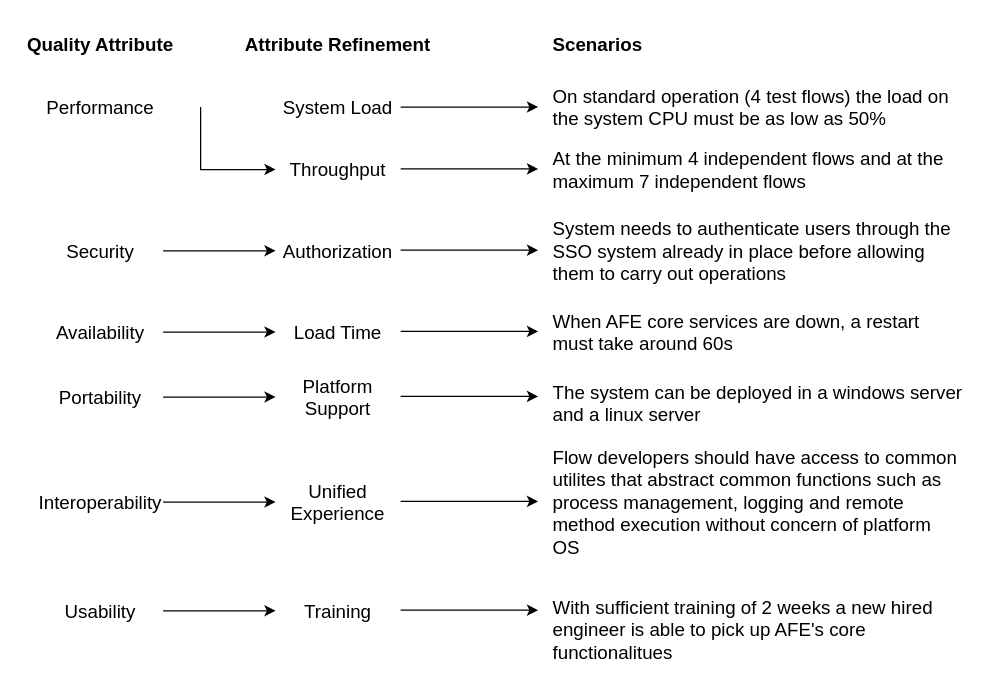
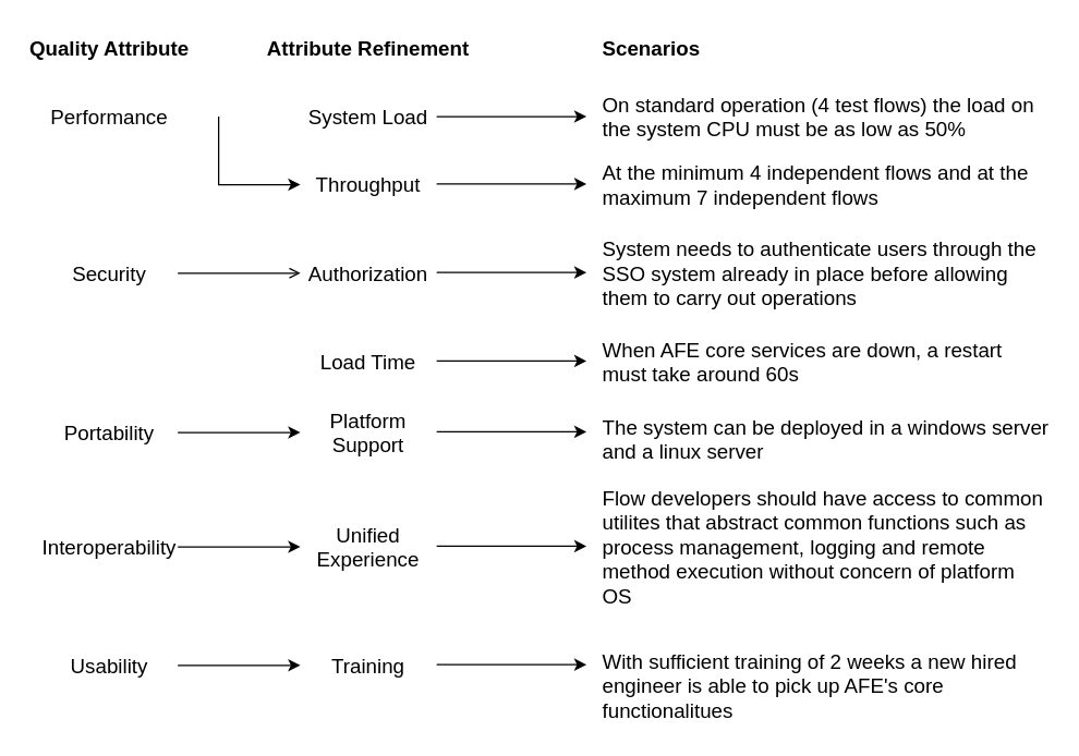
  <mxCell id="0" />
  <mxCell id="1" parent="0" />
  <mxCell id="2" value="&lt;font style=&quot;font-size: 15px&quot;&gt;Performance&lt;/font&gt;" style="text;html=1;strokeColor=none;fillColor=none;align=center;verticalAlign=middle;whiteSpace=wrap;rounded=0;" parent="1" vertex="1"><mxGeometry x="30" y="70" width="100" height="30" as="geometry" /></mxCell>
  <mxCell id="3" value="&lt;font style=&quot;font-size: 15px&quot;&gt;Throughput&lt;/font&gt;" style="text;html=1;strokeColor=none;fillColor=none;align=center;verticalAlign=middle;whiteSpace=wrap;rounded=0;" parent="1" vertex="1"><mxGeometry x="220" y="120" width="100" height="30" as="geometry" /></mxCell>
  <mxCell id="4" value="&lt;font style=&quot;font-size: 15px&quot;&gt;System Load&lt;/font&gt;" style="text;html=1;strokeColor=none;fillColor=none;align=center;verticalAlign=middle;whiteSpace=wrap;rounded=0;" parent="1" vertex="1"><mxGeometry x="220" y="70" width="100" height="30" as="geometry" /></mxCell>
  <mxCell id="5" value="On standard operation (4 test flows) the load on the system CPU must be as low as 50%" style="text;html=1;strokeColor=none;fillColor=none;align=left;verticalAlign=middle;whiteSpace=wrap;rounded=0;fontSize=15;" parent="1" vertex="1"><mxGeometry x="440" y="70" width="330" height="30" as="geometry" /></mxCell>
  <mxCell id="6" value="At the minimum 4 independent flows and at the maximum 7 independent flows" style="text;html=1;strokeColor=none;fillColor=none;align=left;verticalAlign=middle;whiteSpace=wrap;rounded=0;fontSize=15;" parent="1" vertex="1"><mxGeometry x="440" y="120" width="330" height="30" as="geometry" /></mxCell>
- <mxCell id="7" value="&lt;font style=&quot;font-size: 15px&quot;&gt;Availability&lt;/font&gt;" style="text;html=1;strokeColor=none;fillColor=none;align=center;verticalAlign=middle;whiteSpace=wrap;rounded=0;" parent="1" vertex="1"><mxGeometry x="30" y="250" width="100" height="30" as="geometry" /></mxCell>
  <mxCell id="8" value="&lt;font style=&quot;font-size: 15px&quot;&gt;Load Time&lt;/font&gt;" style="text;html=1;strokeColor=none;fillColor=none;align=center;verticalAlign=middle;whiteSpace=wrap;rounded=0;" parent="1" vertex="1"><mxGeometry x="220" y="250" width="100" height="30" as="geometry" /></mxCell>
  <mxCell id="9" value="When AFE core services are down, a restart must take around 60s" style="text;html=1;strokeColor=none;fillColor=none;align=left;verticalAlign=middle;whiteSpace=wrap;rounded=0;fontSize=15;" parent="1" vertex="1"><mxGeometry x="440" y="250" width="330" height="30" as="geometry" /></mxCell>
  <mxCell id="10" value="&lt;font style=&quot;font-size: 15px&quot;&gt;Usability&lt;/font&gt;" style="text;html=1;strokeColor=none;fillColor=none;align=center;verticalAlign=middle;whiteSpace=wrap;rounded=0;" parent="1" vertex="1"><mxGeometry x="30" y="473" width="100" height="30" as="geometry" /></mxCell>
  <mxCell id="11" value="&lt;font style=&quot;font-size: 15px&quot;&gt;Training&lt;/font&gt;" style="text;html=1;strokeColor=none;fillColor=none;align=center;verticalAlign=middle;whiteSpace=wrap;rounded=0;" parent="1" vertex="1"><mxGeometry x="220" y="473" width="100" height="30" as="geometry" /></mxCell>
  <mxCell id="12" value="With sufficient training of 2 weeks a new hired engineer is able to pick up AFE's core functionalitues" style="text;html=1;strokeColor=none;fillColor=none;align=left;verticalAlign=middle;whiteSpace=wrap;rounded=0;fontSize=15;" parent="1" vertex="1"><mxGeometry x="440" y="473" width="330" height="60" as="geometry" /></mxCell>
  <mxCell id="13" value="&lt;font style=&quot;font-size: 15px&quot;&gt;Portability&lt;/font&gt;" style="text;html=1;strokeColor=none;fillColor=none;align=center;verticalAlign=middle;whiteSpace=wrap;rounded=0;" parent="1" vertex="1"><mxGeometry x="30" y="302" width="100" height="30" as="geometry" /></mxCell>
  <mxCell id="14" value="&lt;font style=&quot;font-size: 15px&quot;&gt;Platform Support&lt;/font&gt;" style="text;html=1;strokeColor=none;fillColor=none;align=center;verticalAlign=middle;whiteSpace=wrap;rounded=0;" parent="1" vertex="1"><mxGeometry x="220" y="302" width="100" height="30" as="geometry" /></mxCell>
  <mxCell id="15" value="The system can be deployed in a windows server and a linux server" style="text;html=1;strokeColor=none;fillColor=none;align=left;verticalAlign=middle;whiteSpace=wrap;rounded=0;fontSize=15;" parent="1" vertex="1"><mxGeometry x="440" y="302" width="330" height="40" as="geometry" /></mxCell>
  <mxCell id="16" value="&lt;span style=&quot;font-size: 15px&quot;&gt;Security&lt;/span&gt;" style="text;html=1;strokeColor=none;fillColor=none;align=center;verticalAlign=middle;whiteSpace=wrap;rounded=0;" parent="1" vertex="1"><mxGeometry x="30" y="185" width="100" height="30" as="geometry" /></mxCell>
  <mxCell id="17" value="&lt;font style=&quot;font-size: 15px&quot;&gt;Authorization&lt;/font&gt;" style="text;html=1;strokeColor=none;fillColor=none;align=center;verticalAlign=middle;whiteSpace=wrap;rounded=0;" parent="1" vertex="1"><mxGeometry x="220" y="185" width="100" height="30" as="geometry" /></mxCell>
  <mxCell id="18" value="System needs to authenticate users through the SSO system already in place before allowing them to carry out operations" style="text;html=1;strokeColor=none;fillColor=none;align=left;verticalAlign=middle;whiteSpace=wrap;rounded=0;fontSize=15;" parent="1" vertex="1"><mxGeometry x="440" y="170" width="330" height="60" as="geometry" /></mxCell>
  <mxCell id="19" value="" style="endArrow=classic;html=1;rounded=0;fontSize=15;align=center;entryX=0;entryY=0.5;entryDx=0;entryDy=0;" parent="1" target="3" edge="1"><mxGeometry width="50" height="50" relative="1" as="geometry"><mxPoint x="160" y="85" as="sourcePoint" /><mxPoint x="210" y="135" as="targetPoint" /><Array as="points"><mxPoint x="160" y="135" /></Array></mxGeometry></mxCell>
- <mxCell id="20" value="" style="endArrow=classic;html=1;rounded=0;fontSize=15;exitX=1;exitY=0.5;exitDx=0;exitDy=0;align=center;entryX=0;entryY=0.5;entryDx=0;entryDy=0;" parent="1" source="7" target="8" edge="1"><mxGeometry width="50" height="50" relative="1" as="geometry"><mxPoint x="140" y="175" as="sourcePoint" /><mxPoint x="230" y="175" as="targetPoint" /></mxGeometry></mxCell>
- <mxCell id="21" value="" style="endArrow=classic;html=1;rounded=0;fontSize=15;exitX=1;exitY=0.5;exitDx=0;exitDy=0;align=center;entryX=0;entryY=0.5;entryDx=0;entryDy=0;" parent="1" source="16" target="17" edge="1"><mxGeometry width="50" height="50" relative="1" as="geometry"><mxPoint x="140" y="110" as="sourcePoint" /><mxPoint x="230" y="110" as="targetPoint" /></mxGeometry></mxCell>
+ <mxCell id="21" value="" style="endArrow=open;html=1;rounded=0;fontSize=15;exitX=1;exitY=0.5;exitDx=0;exitDy=0;align=center;entryX=0;entryY=0.5;entryDx=0;entryDy=0;" parent="1" source="16" target="17" edge="1"><mxGeometry width="50" height="50" relative="1" as="geometry"><mxPoint x="140" y="110" as="sourcePoint" /><mxPoint x="230" y="110" as="targetPoint" /></mxGeometry></mxCell>
  <mxCell id="22" value="" style="endArrow=classic;html=1;rounded=0;fontSize=15;exitX=1;exitY=0.5;exitDx=0;exitDy=0;align=center;" parent="1" source="13" target="14" edge="1"><mxGeometry width="50" height="50" relative="1" as="geometry"><mxPoint x="140" y="257" as="sourcePoint" /><mxPoint x="230" y="257" as="targetPoint" /></mxGeometry></mxCell>
  <mxCell id="23" value="" style="endArrow=classic;html=1;rounded=0;fontSize=15;exitX=1;exitY=0.5;exitDx=0;exitDy=0;align=center;entryX=0;entryY=0.5;entryDx=0;entryDy=0;" parent="1" source="10" target="11" edge="1"><mxGeometry width="50" height="50" relative="1" as="geometry"><mxPoint x="140" y="428" as="sourcePoint" /><mxPoint x="230" y="428" as="targetPoint" /></mxGeometry></mxCell>
  <mxCell id="24" value="" style="endArrow=classic;html=1;rounded=0;fontSize=15;exitX=1;exitY=0.5;exitDx=0;exitDy=0;align=center;" parent="1" source="4" edge="1"><mxGeometry width="50" height="50" relative="1" as="geometry"><mxPoint x="140" y="295" as="sourcePoint" /><mxPoint x="430" y="85" as="targetPoint" /></mxGeometry></mxCell>
  <mxCell id="25" value="" style="endArrow=classic;html=1;rounded=0;fontSize=15;exitX=1;exitY=0.5;exitDx=0;exitDy=0;align=center;" parent="1" edge="1"><mxGeometry width="50" height="50" relative="1" as="geometry"><mxPoint x="320" y="134.5" as="sourcePoint" /><mxPoint x="430" y="134.5" as="targetPoint" /></mxGeometry></mxCell>
  <mxCell id="26" value="" style="endArrow=classic;html=1;rounded=0;fontSize=15;exitX=1;exitY=0.5;exitDx=0;exitDy=0;align=center;" parent="1" edge="1"><mxGeometry width="50" height="50" relative="1" as="geometry"><mxPoint x="320" y="264.5" as="sourcePoint" /><mxPoint x="430" y="264.5" as="targetPoint" /></mxGeometry></mxCell>
  <mxCell id="27" value="" style="endArrow=classic;html=1;rounded=0;fontSize=15;exitX=1;exitY=0.5;exitDx=0;exitDy=0;align=center;" parent="1" edge="1"><mxGeometry width="50" height="50" relative="1" as="geometry"><mxPoint x="320" y="199.5" as="sourcePoint" /><mxPoint x="430" y="199.5" as="targetPoint" /></mxGeometry></mxCell>
  <mxCell id="28" value="" style="endArrow=classic;html=1;rounded=0;fontSize=15;exitX=1;exitY=0.5;exitDx=0;exitDy=0;align=center;" parent="1" edge="1"><mxGeometry width="50" height="50" relative="1" as="geometry"><mxPoint x="320" y="316.5" as="sourcePoint" /><mxPoint x="430" y="316.5" as="targetPoint" /></mxGeometry></mxCell>
  <mxCell id="29" value="" style="endArrow=classic;html=1;rounded=0;fontSize=15;exitX=1;exitY=0.5;exitDx=0;exitDy=0;align=center;" parent="1" edge="1"><mxGeometry width="50" height="50" relative="1" as="geometry"><mxPoint x="320" y="487.5" as="sourcePoint" /><mxPoint x="430" y="487.5" as="targetPoint" /></mxGeometry></mxCell>
  <mxCell id="30" value="&lt;b&gt;Quality Attribute&lt;/b&gt;" style="text;html=1;strokeColor=none;fillColor=none;align=center;verticalAlign=middle;whiteSpace=wrap;rounded=0;fontSize=15;" parent="1" vertex="1"><mxGeometry x="20" y="20" width="120" height="30" as="geometry" /></mxCell>
  <mxCell id="31" value="&lt;b&gt;Attribute Refinement&lt;/b&gt;" style="text;html=1;strokeColor=none;fillColor=none;align=center;verticalAlign=middle;whiteSpace=wrap;rounded=0;fontSize=15;" parent="1" vertex="1"><mxGeometry x="190" y="20" width="160" height="30" as="geometry" /></mxCell>
  <mxCell id="32" value="&lt;b&gt;Scenarios&lt;/b&gt;" style="text;html=1;strokeColor=none;fillColor=none;align=left;verticalAlign=middle;whiteSpace=wrap;rounded=0;fontSize=15;" parent="1" vertex="1"><mxGeometry x="440" y="20" width="160" height="30" as="geometry" /></mxCell>
  <mxCell id="33" value="&lt;font style=&quot;font-size: 15px&quot;&gt;Interoperability&lt;/font&gt;" style="text;html=1;strokeColor=none;fillColor=none;align=center;verticalAlign=middle;whiteSpace=wrap;rounded=0;" vertex="1" parent="1"><mxGeometry x="30" y="386" width="100" height="30" as="geometry" /></mxCell>
  <mxCell id="34" value="&lt;font style=&quot;font-size: 15px&quot;&gt;Unified Experience&lt;/font&gt;" style="text;html=1;strokeColor=none;fillColor=none;align=center;verticalAlign=middle;whiteSpace=wrap;rounded=0;" vertex="1" parent="1"><mxGeometry x="220" y="386" width="100" height="30" as="geometry" /></mxCell>
  <mxCell id="35" value="Flow developers should have access to common utilites that abstract common functions such as process management, logging and remote method execution without concern of platform OS" style="text;html=1;strokeColor=none;fillColor=none;align=left;verticalAlign=middle;whiteSpace=wrap;rounded=0;fontSize=15;" vertex="1" parent="1"><mxGeometry x="440" y="354" width="330" height="94" as="geometry" /></mxCell>
  <mxCell id="36" value="" style="endArrow=classic;html=1;rounded=0;fontSize=15;exitX=1;exitY=0.5;exitDx=0;exitDy=0;align=center;entryX=0;entryY=0.5;entryDx=0;entryDy=0;" edge="1" parent="1" source="33" target="34"><mxGeometry width="50" height="50" relative="1" as="geometry"><mxPoint x="140" y="341" as="sourcePoint" /><mxPoint x="230" y="341" as="targetPoint" /></mxGeometry></mxCell>
  <mxCell id="37" value="" style="endArrow=classic;html=1;rounded=0;fontSize=15;exitX=1;exitY=0.5;exitDx=0;exitDy=0;align=center;" edge="1" parent="1"><mxGeometry width="50" height="50" relative="1" as="geometry"><mxPoint x="320" y="400.5" as="sourcePoint" /><mxPoint x="430" y="400.5" as="targetPoint" /></mxGeometry></mxCell>
